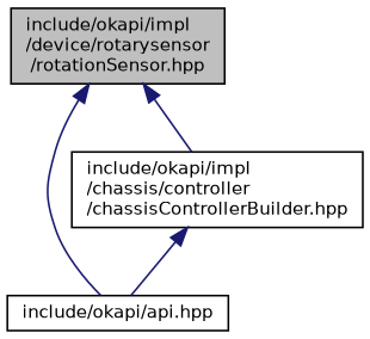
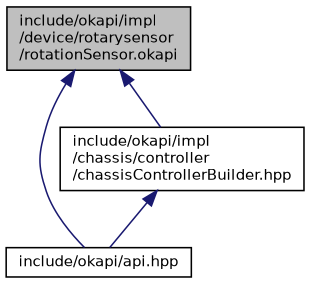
  digraph {
    node [color=black fillcolor=white fontname=Helvetica fontsize=10 shape=record style=filled]
    edge [color=midnightblue dir=back fontname=Helvetica fontsize=10 labelfontname=Helvetica labelfontsize=10 style=solid]
-   n1 [fillcolor=grey75 fontcolor=black height=0.2 label="include/okapi/impl\l/device/rotarysensor\l/rotationSensor.hpp" width=0.4]
+   n1 [fillcolor=grey75 fontcolor=black height=0.2 label="include/okapi/impl\l/device/rotarysensor\l/rotationSensor.okapi" width=0.4]
    n2 [height=0.2 label="include/okapi/api.hpp" width=0.4]
    n3 [height=0.2 label="include/okapi/impl\l/chassis/controller\l/chassisControllerBuilder.hpp" width=0.4]
    n1 -> n2
    n1 -> n3
    n3 -> n2
  }
